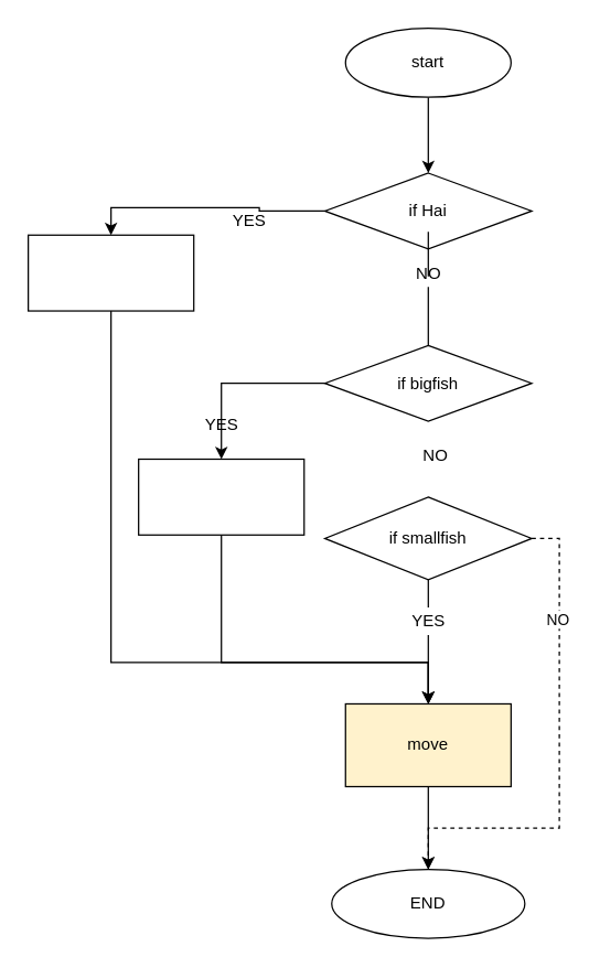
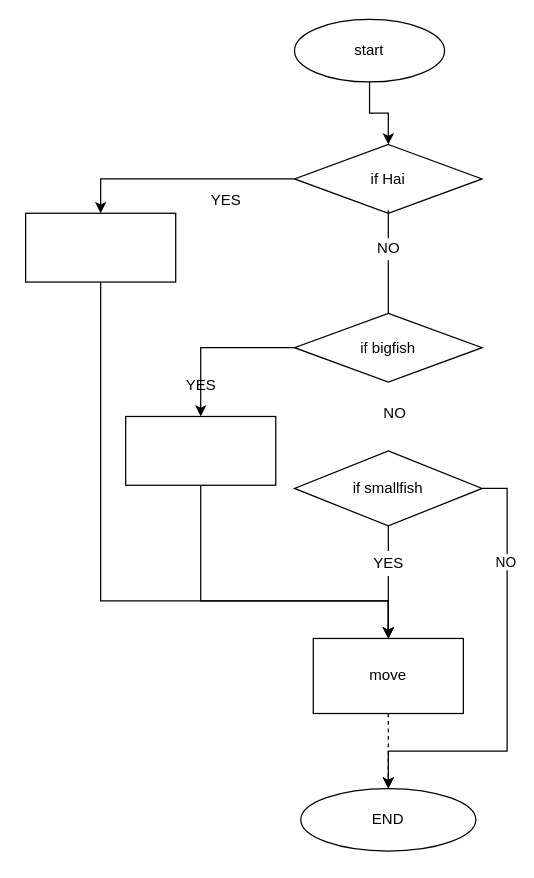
  <mxCell id="0" />
  <mxCell id="1" parent="0" />
  <mxCell id="2" value="" style="edgeStyle=orthogonalEdgeStyle;rounded=0;orthogonalLoop=1;jettySize=auto;html=1;" edge="1" parent="1" source="3" target="6"><mxGeometry relative="1" as="geometry" /></mxCell>
- <mxCell id="3" value="start" style="ellipse;whiteSpace=wrap;html=1;" vertex="1" parent="1"><mxGeometry x="250" y="20" width="120" height="50" as="geometry" /></mxCell>
+ <mxCell id="3" value="start" style="ellipse;whiteSpace=wrap;html=1;" vertex="1" parent="1"><mxGeometry x="235" y="15" width="120" height="50" as="geometry" /></mxCell>
  <mxCell id="4" value="" style="edgeStyle=orthogonalEdgeStyle;rounded=0;orthogonalLoop=1;jettySize=auto;html=1;startArrow=none;" edge="1" parent="1" source="23"><mxGeometry relative="1" as="geometry"><mxPoint x="310" y="275" as="targetPoint" /></mxGeometry></mxCell>
  <mxCell id="5" style="edgeStyle=orthogonalEdgeStyle;rounded=0;orthogonalLoop=1;jettySize=auto;html=1;exitX=0;exitY=0.5;exitDx=0;exitDy=0;entryX=0.5;entryY=0;entryDx=0;entryDy=0;" edge="1" parent="1" source="6" target="14"><mxGeometry relative="1" as="geometry" /></mxCell>
- <mxCell id="6" value="if Hai" style="rhombus;whiteSpace=wrap;html=1;" vertex="1" parent="1"><mxGeometry x="235" y="125" width="150" height="55" as="geometry" /></mxCell>
+ <mxCell id="6" value="if Hai" style="rhombus;whiteSpace=wrap;html=1;" vertex="1" parent="1"><mxGeometry x="235" y="115" width="150" height="55" as="geometry" /></mxCell>
  <mxCell id="7" style="edgeStyle=orthogonalEdgeStyle;rounded=0;orthogonalLoop=1;jettySize=auto;html=1;entryX=0.5;entryY=0;entryDx=0;entryDy=0;exitX=0;exitY=0.5;exitDx=0;exitDy=0;" edge="1" parent="1" source="8" target="18"><mxGeometry relative="1" as="geometry"><mxPoint x="110" y="340" as="targetPoint" /><Array as="points"><mxPoint x="160" y="278" /></Array></mxGeometry></mxCell>
  <mxCell id="8" value="if bigfish" style="rhombus;whiteSpace=wrap;html=1;" vertex="1" parent="1"><mxGeometry x="235" y="250" width="150" height="55" as="geometry" /></mxCell>
  <mxCell id="9" value="" style="edgeStyle=orthogonalEdgeStyle;rounded=0;orthogonalLoop=1;jettySize=auto;html=1;entryX=0.5;entryY=0;entryDx=0;entryDy=0;startArrow=none;" edge="1" parent="1" source="25" target="21"><mxGeometry relative="1" as="geometry"><mxPoint x="310" y="540" as="targetPoint" /></mxGeometry></mxCell>
- <mxCell id="10" style="edgeStyle=orthogonalEdgeStyle;rounded=0;orthogonalLoop=1;jettySize=auto;html=1;exitX=1;exitY=0.5;exitDx=0;exitDy=0;entryX=0.5;entryY=0;entryDx=0;entryDy=0;dashed=1;" edge="1" parent="1" source="12" target="22"><mxGeometry relative="1" as="geometry"><mxPoint x="310" y="740" as="targetPoint" /><Array as="points"><mxPoint x="405" y="390" /><mxPoint x="405" y="600" /><mxPoint x="310" y="600" /></Array></mxGeometry></mxCell>
+ <mxCell id="10" style="edgeStyle=orthogonalEdgeStyle;rounded=0;orthogonalLoop=1;jettySize=auto;html=1;exitX=1;exitY=0.5;exitDx=0;exitDy=0;entryX=0.5;entryY=0;entryDx=0;entryDy=0;" edge="1" parent="1" source="12" target="22"><mxGeometry relative="1" as="geometry"><mxPoint x="310" y="740" as="targetPoint" /><Array as="points"><mxPoint x="405" y="390" /><mxPoint x="405" y="600" /><mxPoint x="310" y="600" /></Array></mxGeometry></mxCell>
  <mxCell id="11" value="NO" style="edgeLabel;html=1;align=center;verticalAlign=middle;resizable=0;points=[];" vertex="1" connectable="0" parent="10"><mxGeometry x="-0.563" y="-2" relative="1" as="geometry"><mxPoint as="offset" /></mxGeometry></mxCell>
  <mxCell id="12" value="if smallfish" style="rhombus;whiteSpace=wrap;html=1;" vertex="1" parent="1"><mxGeometry x="235" y="360" width="150" height="60" as="geometry" /></mxCell>
  <mxCell id="13" style="edgeStyle=orthogonalEdgeStyle;rounded=0;orthogonalLoop=1;jettySize=auto;html=1;exitX=0.5;exitY=1;exitDx=0;exitDy=0;entryX=0.5;entryY=0;entryDx=0;entryDy=0;" edge="1" parent="1" source="14" target="21"><mxGeometry relative="1" as="geometry"><mxPoint x="80" y="460" as="targetPoint" /><Array as="points"><mxPoint x="80" y="480" /><mxPoint x="310" y="480" /></Array></mxGeometry></mxCell>
  <mxCell id="14" value="" style="rounded=0;whiteSpace=wrap;html=1;" vertex="1" parent="1"><mxGeometry x="20" y="170" width="120" height="55" as="geometry" /></mxCell>
  <mxCell id="15" value="YES" style="text;html=1;align=center;verticalAlign=middle;resizable=0;points=[];autosize=1;strokeColor=none;fillColor=none;" vertex="1" parent="1"><mxGeometry x="160" y="150" width="40" height="20" as="geometry" /></mxCell>
  <mxCell id="16" value="NO" style="text;html=1;align=center;verticalAlign=middle;resizable=0;points=[];autosize=1;strokeColor=none;fillColor=none;" vertex="1" parent="1"><mxGeometry x="300" y="320" width="30" height="20" as="geometry" /></mxCell>
  <mxCell id="17" style="edgeStyle=orthogonalEdgeStyle;rounded=0;orthogonalLoop=1;jettySize=auto;html=1;entryX=0.5;entryY=0;entryDx=0;entryDy=0;" edge="1" parent="1" source="18" target="21"><mxGeometry relative="1" as="geometry"><Array as="points"><mxPoint x="160" y="480" /><mxPoint x="310" y="480" /></Array></mxGeometry></mxCell>
  <mxCell id="18" value="" style="rounded=0;whiteSpace=wrap;html=1;" vertex="1" parent="1"><mxGeometry x="100" y="332.5" width="120" height="55" as="geometry" /></mxCell>
  <mxCell id="19" value="YES" style="text;html=1;align=center;verticalAlign=middle;resizable=0;points=[];autosize=1;strokeColor=none;fillColor=none;" vertex="1" parent="1"><mxGeometry x="140" y="297.5" width="40" height="20" as="geometry" /></mxCell>
- <mxCell id="20" style="edgeStyle=orthogonalEdgeStyle;rounded=0;orthogonalLoop=1;jettySize=auto;html=1;" edge="1" parent="1" source="21" target="22"><mxGeometry relative="1" as="geometry" /></mxCell>
- <mxCell id="21" value="move" style="rounded=0;whiteSpace=wrap;html=1;fillColor=#fff2cc;" vertex="1" parent="1"><mxGeometry x="250" y="510" width="120" height="60" as="geometry" /></mxCell>
+ <mxCell id="20" style="edgeStyle=orthogonalEdgeStyle;rounded=0;orthogonalLoop=1;jettySize=auto;html=1;dashed=1;" edge="1" parent="1" source="21" target="22"><mxGeometry relative="1" as="geometry" /></mxCell>
+ <mxCell id="21" value="move" style="rounded=0;whiteSpace=wrap;html=1;" vertex="1" parent="1"><mxGeometry x="250" y="510" width="120" height="60" as="geometry" /></mxCell>
  <mxCell id="22" value="END" style="ellipse;whiteSpace=wrap;html=1;" vertex="1" parent="1"><mxGeometry x="240" y="630" width="140" height="50" as="geometry" /></mxCell>
  <mxCell id="23" value="NO" style="text;html=1;align=center;verticalAlign=middle;resizable=0;points=[];autosize=1;strokeColor=none;fillColor=none;" vertex="1" parent="1"><mxGeometry x="295" y="187.5" width="30" height="20" as="geometry" /></mxCell>
  <mxCell id="24" value="" style="edgeStyle=orthogonalEdgeStyle;rounded=0;orthogonalLoop=1;jettySize=auto;html=1;endArrow=none;" edge="1" parent="1" source="6" target="23"><mxGeometry relative="1" as="geometry"><mxPoint x="310" y="170" as="sourcePoint" /><mxPoint x="310" y="275" as="targetPoint" /></mxGeometry></mxCell>
  <mxCell id="25" value="YES" style="text;html=1;align=center;verticalAlign=middle;resizable=0;points=[];autosize=1;strokeColor=none;fillColor=none;" vertex="1" parent="1"><mxGeometry x="290" y="440" width="40" height="20" as="geometry" /></mxCell>
  <mxCell id="26" value="" style="edgeStyle=orthogonalEdgeStyle;rounded=0;orthogonalLoop=1;jettySize=auto;html=1;entryX=0.5;entryY=0;entryDx=0;entryDy=0;endArrow=none;" edge="1" parent="1" source="12" target="25"><mxGeometry relative="1" as="geometry"><mxPoint x="310" y="420" as="sourcePoint" /><mxPoint x="310" y="550" as="targetPoint" /></mxGeometry></mxCell>
